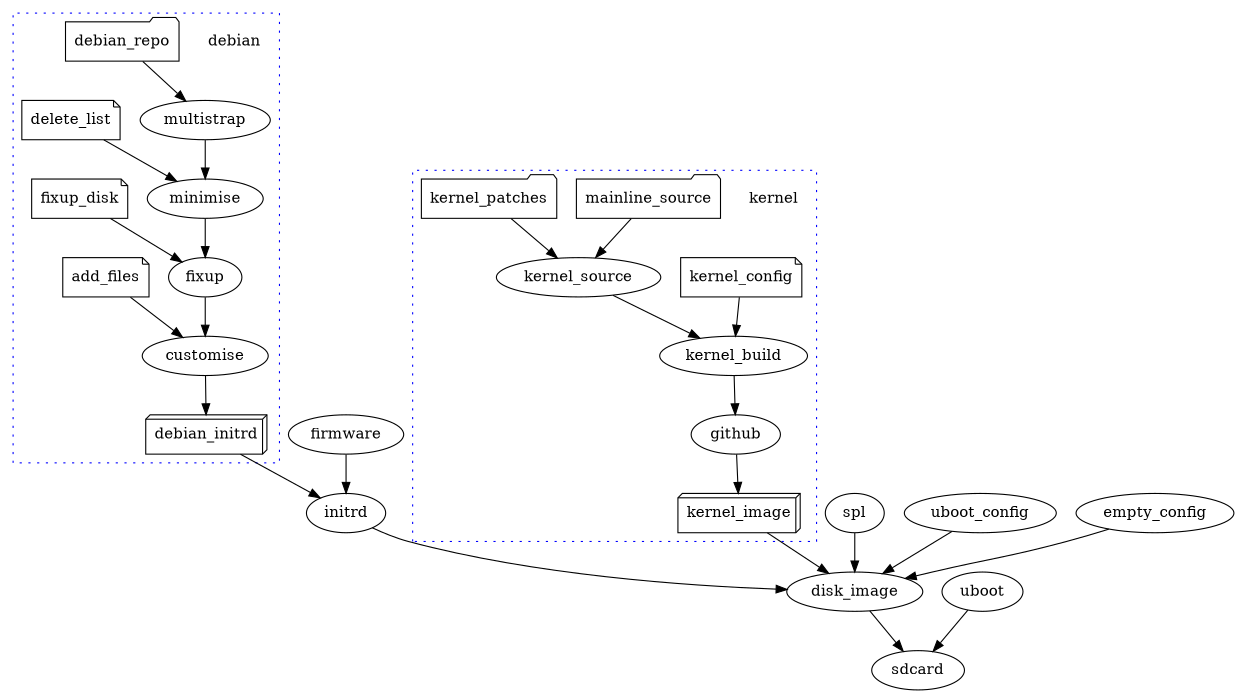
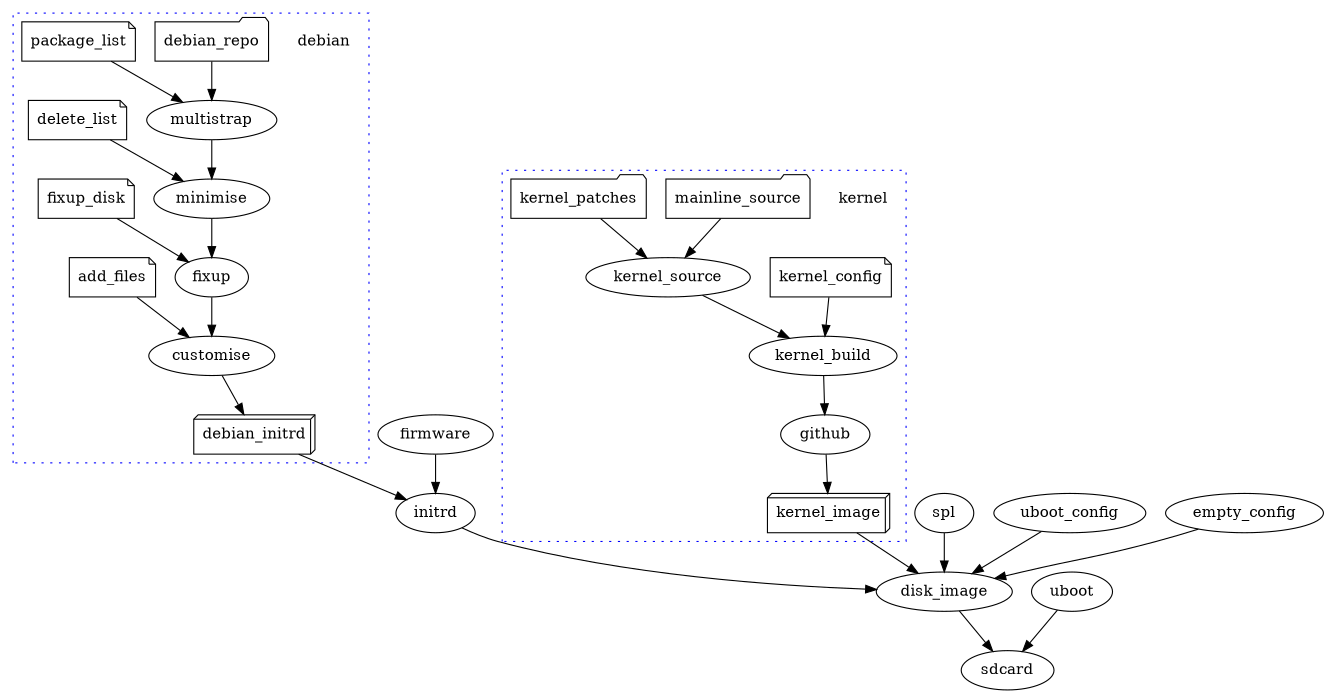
  digraph {
    debian [shape=plaintext]
    debian_repo [shape=folder]
    multistrap
+   package_list [shape=note]
    delete_list [shape=note]
    minimise
    n7 [label=fixup_disk shape=note]
    fixup
    add_files [shape=note]
    customise
    debian_initrd [shape=box3d]
    kernel [shape=plaintext]
    kernel_config [shape=note]
    kernel_build
    mainline_source [shape=folder]
    kernel_source
    kernel_patches [shape=folder]
    kernel_image [shape=box3d]
    github
    initrd
    disk_image
    sdcard
    firmware
    spl
    uboot
    uboot_config
    empty_config
    subgraph cluster_1 {
      color=blue
      style=dotted
      debian
      debian_repo
      multistrap
+     package_list
      delete_list
      minimise
      n7
      fixup
      add_files
      customise
      debian_initrd
    }
    subgraph cluster_2 {
      color=blue
      style=dotted
      kernel
      kernel_config
      kernel_build
      mainline_source
      kernel_source
      kernel_patches
      kernel_image
      github
    }
    debian_repo -> multistrap
    multistrap -> minimise
+   package_list -> multistrap
    delete_list -> minimise
    minimise -> fixup
    n7 -> fixup
    fixup -> customise
    add_files -> customise
    customise -> debian_initrd
    debian_initrd -> initrd
    kernel_config -> kernel_build
    kernel_build -> github
    mainline_source -> kernel_source
    kernel_source -> kernel_build
    kernel_patches -> kernel_source
    kernel_image -> disk_image
    github -> kernel_image
    initrd -> disk_image
    disk_image -> sdcard
    firmware -> initrd
    spl -> disk_image
    uboot -> sdcard
    uboot_config -> disk_image
    empty_config -> disk_image
  }
